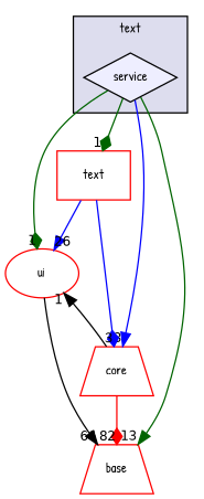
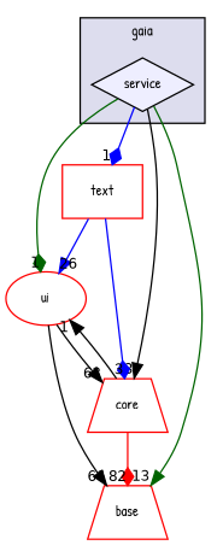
  digraph {
    compound=true
    fontname="Patrick Hand"
    node [fillcolor=white fontname="Patrick Hand" fontsize=10 shape=trapezium style=filled color=red]
    edge [arrowhead=normal color=black fontname="Patrick Hand" headlabel=1 labeldistance=1.5 labelfontname=Helvetica labelfontsize=10]
    n1 [fillcolor="#eeeeff" label=service pencolor=black shape=diamond color=""]
    n2 [label=text shape=box]
    n3 [label=ui shape=ellipse]
    n4 [label=core]
    n5 [label=base fillcolor="" style=""]
    subgraph cluster_1 {
      bgcolor="#ddddee"
      fontsize=10
-     label=text
+     label=gaia
      pencolor=black
      n1
    }
-   n1 -> n2 [arrowhead=diamond color=darkgreen]
+   n1 -> n2 [arrowhead=diamond color=blue]
    n1 -> n3 [arrowhead=diamond color=darkgreen]
-   n1 -> n4 [color=blue headlabel=3]
+   n1 -> n4 [headlabel=3]
    n1 -> n5 [color=darkgreen headlabel=13]
    n2 -> n3 [color=blue headlabel=26]
    n2 -> n4 [arrowhead=diamond color=blue headlabel=3]
+   n3 -> n4 [headlabel=63]
    n3 -> n5 [headlabel=66]
    n4 -> n3
    n4 -> n5 [arrowhead=diamond color=red headlabel=82]
  }
